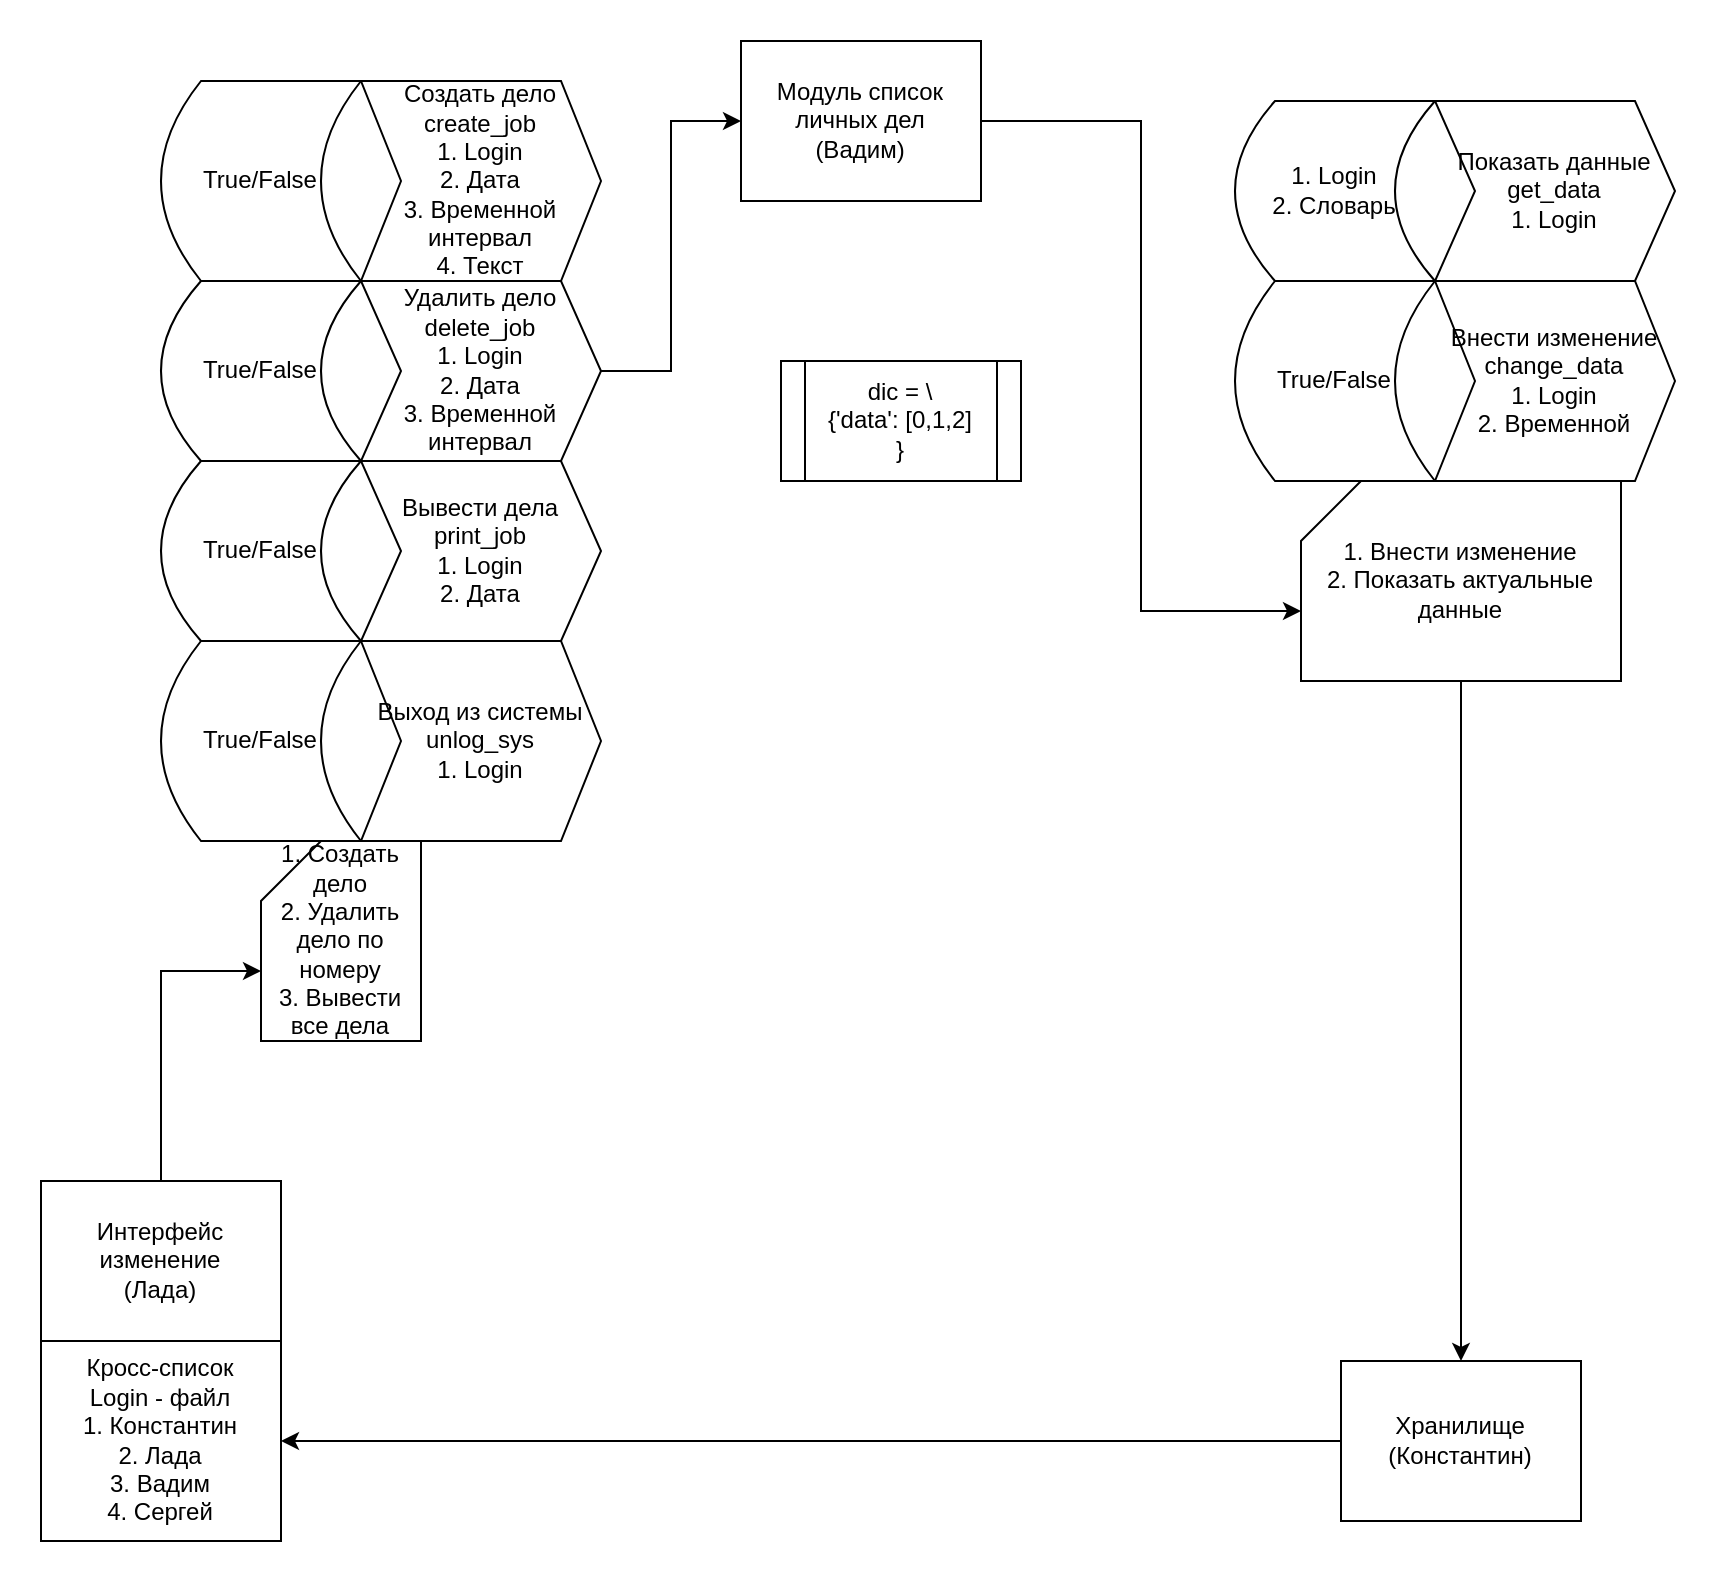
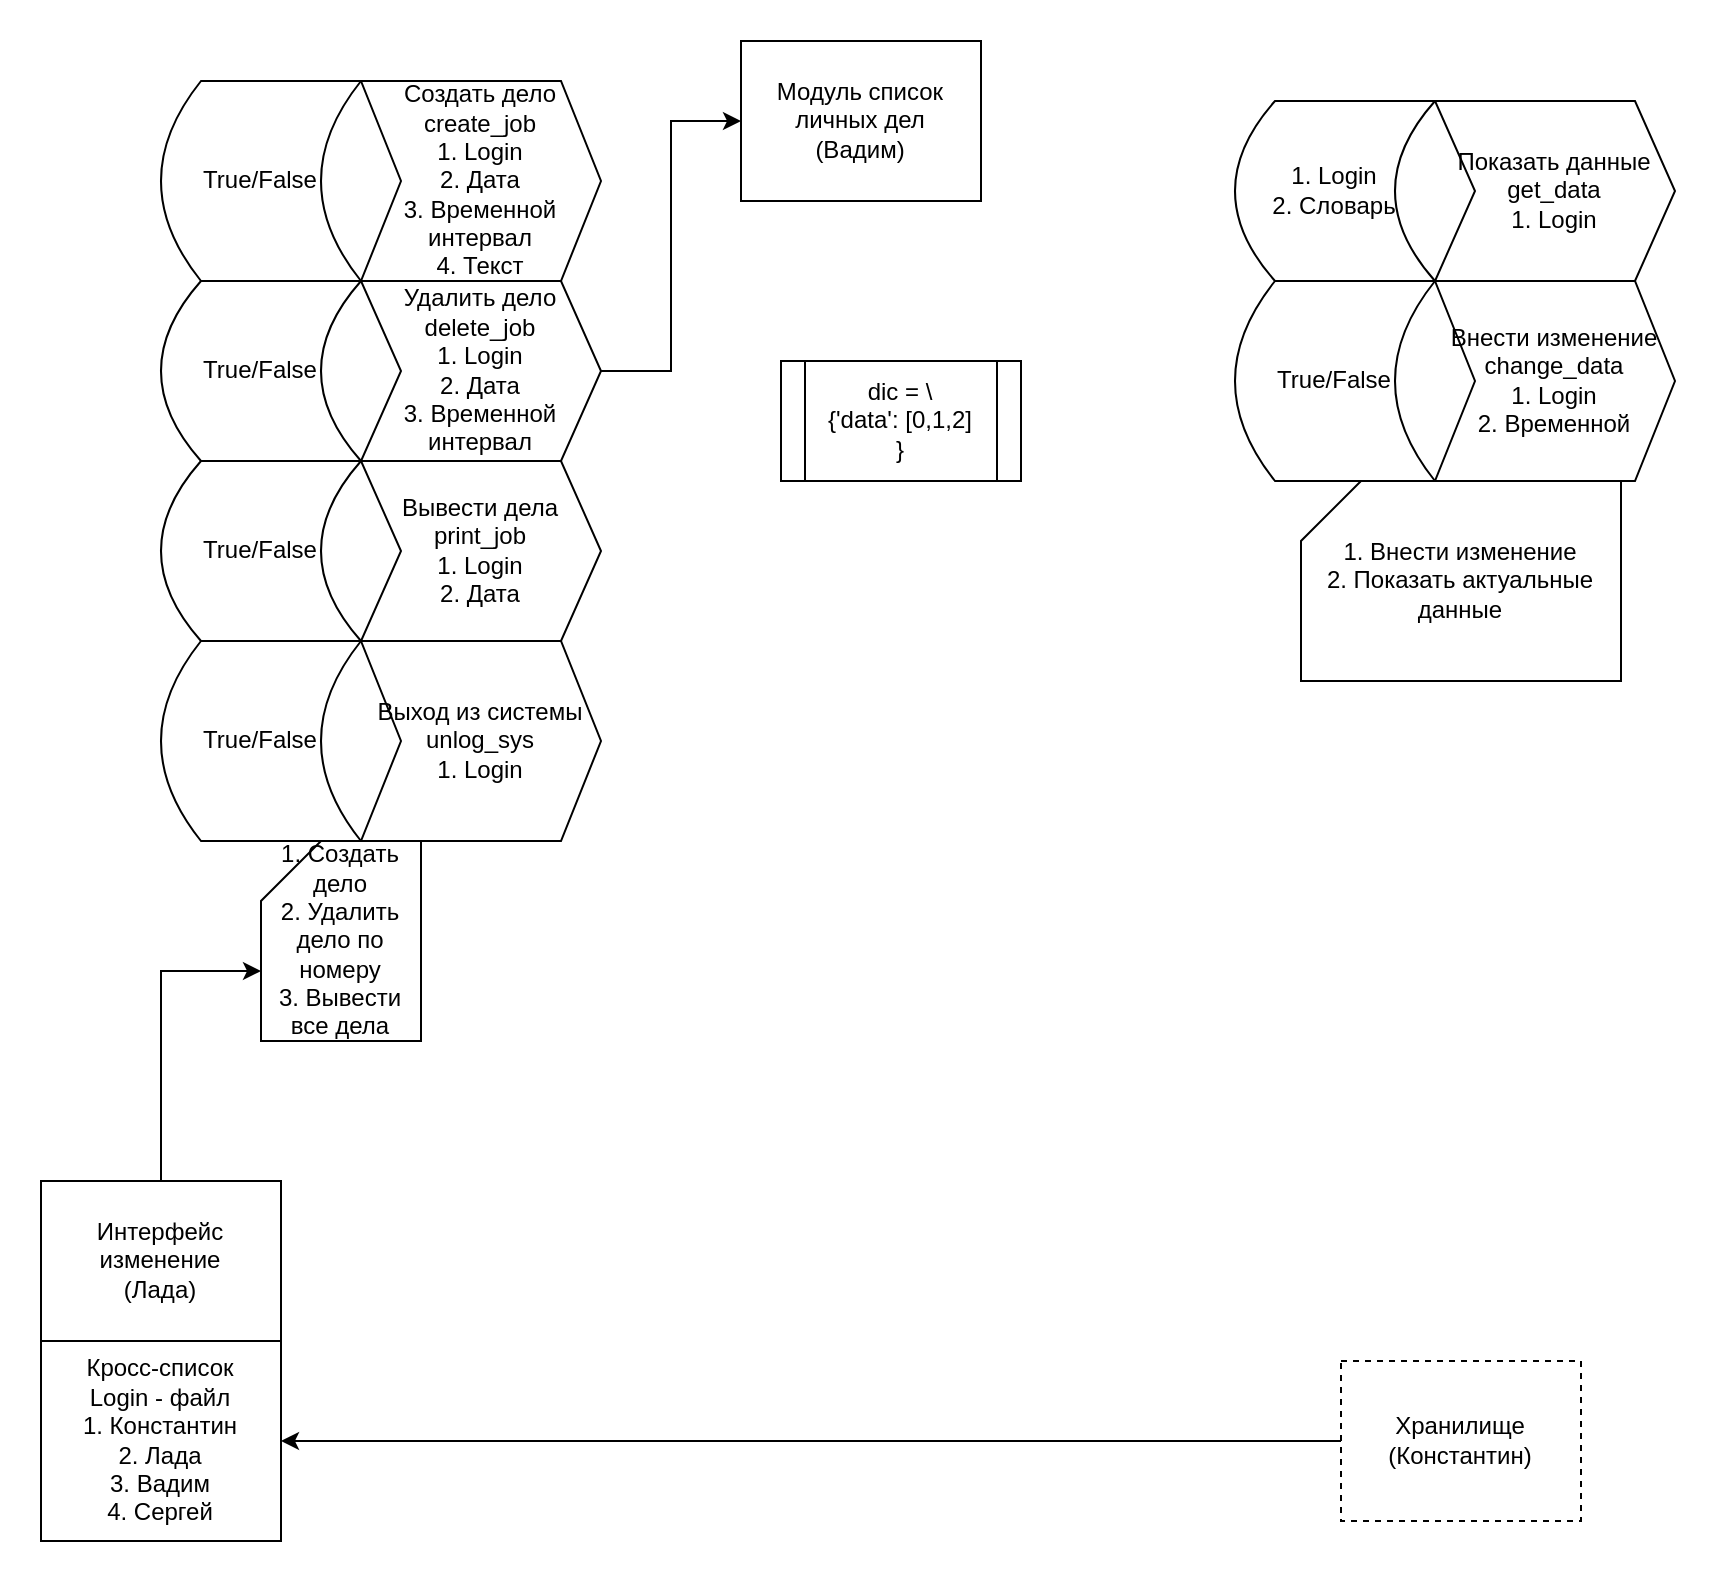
  <mxCell id="0" />
  <mxCell id="1" parent="0" />
  <mxCell id="2" style="edgeStyle=orthogonalEdgeStyle;rounded=0;orthogonalLoop=1;jettySize=auto;html=1;entryX=0;entryY=0;entryDx=0;entryDy=65;entryPerimeter=0;" edge="1" parent="1" source="3" target="8"><mxGeometry relative="1" as="geometry" /></mxCell>
  <mxCell id="3" value="Интерфейс изменение&lt;br&gt;(Лада)" style="rounded=0;whiteSpace=wrap;html=1;" vertex="1" parent="1"><mxGeometry x="20" y="590" width="120" height="80" as="geometry" /></mxCell>
  <mxCell id="4" style="edgeStyle=orthogonalEdgeStyle;rounded=0;orthogonalLoop=1;jettySize=auto;html=1;entryX=1;entryY=0.5;entryDx=0;entryDy=0;" edge="1" parent="1" source="5" target="11"><mxGeometry relative="1" as="geometry" /></mxCell>
- <mxCell id="5" value="Хранилище&lt;br&gt;(Константин)" style="rounded=0;whiteSpace=wrap;html=1;" vertex="1" parent="1"><mxGeometry x="670" y="680" width="120" height="80" as="geometry" /></mxCell>
- <mxCell id="6" style="edgeStyle=orthogonalEdgeStyle;rounded=0;orthogonalLoop=1;jettySize=auto;html=1;entryX=0;entryY=0;entryDx=0;entryDy=65;entryPerimeter=0;" edge="1" parent="1" source="7" target="10"><mxGeometry relative="1" as="geometry" /></mxCell>
+ <mxCell id="5" value="Хранилище&lt;br&gt;(Константин)" style="rounded=0;whiteSpace=wrap;html=1;dashed=1;" vertex="1" parent="1"><mxGeometry x="670" y="680" width="120" height="80" as="geometry" /></mxCell>
  <mxCell id="7" value="Модуль список личных дел&lt;br&gt;(Вадим)" style="rounded=0;whiteSpace=wrap;html=1;" vertex="1" parent="1"><mxGeometry x="370" width="120" height="80" as="geometry" y="20" /></mxCell>
  <mxCell id="8" value="1. Создать дело&lt;br&gt;2. Удалить дело по номеру&lt;br&gt;3. Вывести все дела" style="shape=card;whiteSpace=wrap;html=1;" vertex="1" parent="1"><mxGeometry x="130" y="420" width="80" height="100" as="geometry" /></mxCell>
- <mxCell id="9" style="edgeStyle=orthogonalEdgeStyle;rounded=0;orthogonalLoop=1;jettySize=auto;html=1;" edge="1" parent="1" source="10" target="5"><mxGeometry relative="1" as="geometry" /></mxCell>
  <mxCell id="10" value="1. Внести изменение&lt;br&gt;2. Показать актуальные данные" style="shape=card;whiteSpace=wrap;html=1;" vertex="1" parent="1"><mxGeometry x="650" y="240" width="160" height="100" as="geometry" /></mxCell>
  <mxCell id="11" value="Кросс-список&lt;br&gt;Login - файл&lt;br&gt;1. Константин&lt;br&gt;2. Лада&lt;br&gt;3. Вадим&lt;br&gt;4. Сергей" style="rounded=0;whiteSpace=wrap;html=1;" vertex="1" parent="1"><mxGeometry x="20" y="670" width="120" height="100" as="geometry" /></mxCell>
  <mxCell id="12" style="edgeStyle=orthogonalEdgeStyle;rounded=0;orthogonalLoop=1;jettySize=auto;html=1;entryX=0;entryY=0.5;entryDx=0;entryDy=0;" edge="1" parent="1" source="18" target="7"><mxGeometry relative="1" as="geometry" /></mxCell>
  <mxCell id="13" value="Внести изменение&lt;br&gt;change_data&lt;br&gt;1. Login&lt;br&gt;2. Временной" style="shape=step;perimeter=stepPerimeter;whiteSpace=wrap;html=1;fixedSize=1;" vertex="1" parent="1"><mxGeometry x="717" y="140" width="120" height="100" as="geometry" /></mxCell>
  <mxCell id="14" value="Показать данные&lt;br&gt;get_data&lt;br&gt;1. Login" style="shape=step;perimeter=stepPerimeter;whiteSpace=wrap;html=1;fixedSize=1;" vertex="1" parent="1"><mxGeometry x="717" y="50" width="120" height="90" as="geometry" /></mxCell>
  <mxCell id="15" value="1. Login&lt;br&gt;2. Словарь" style="shape=dataStorage;whiteSpace=wrap;html=1;fixedSize=1;" vertex="1" parent="1"><mxGeometry x="617" y="50" width="100" height="90" as="geometry" /></mxCell>
  <mxCell id="16" value="True/False" style="shape=dataStorage;whiteSpace=wrap;html=1;fixedSize=1;" vertex="1" parent="1"><mxGeometry x="617" y="140" width="100" height="100" as="geometry" /></mxCell>
  <mxCell id="17" value="Создать дело&lt;br&gt;create_job&lt;br&gt;1. Login&lt;br&gt;2. Дата&lt;br&gt;3. Временной интервал&lt;br&gt;4. Текст" style="shape=step;perimeter=stepPerimeter;whiteSpace=wrap;html=1;fixedSize=1;" vertex="1" parent="1"><mxGeometry x="180" y="40" width="120" height="100" as="geometry" /></mxCell>
  <mxCell id="18" value="Удалить дело&lt;br&gt;delete_job&lt;br&gt;1. Login&lt;br&gt;2. Дата&lt;br&gt;3. Временной интервал" style="shape=step;perimeter=stepPerimeter;whiteSpace=wrap;html=1;fixedSize=1;" vertex="1" parent="1"><mxGeometry x="180" y="140" width="120" height="90" as="geometry" /></mxCell>
  <mxCell id="19" value="Вывести дела&lt;br&gt;print_job&lt;br&gt;1. Login&lt;br&gt;2. Дата" style="shape=step;perimeter=stepPerimeter;whiteSpace=wrap;html=1;fixedSize=1;" vertex="1" parent="1"><mxGeometry x="180" y="230" width="120" height="90" as="geometry" /></mxCell>
  <mxCell id="20" value="Выход из системы&lt;br&gt;unlog_sys&lt;br&gt;1. Login" style="shape=step;perimeter=stepPerimeter;whiteSpace=wrap;html=1;fixedSize=1;" vertex="1" parent="1"><mxGeometry x="180" y="320" width="120" height="100" as="geometry" /></mxCell>
  <mxCell id="21" value="True/False" style="shape=dataStorage;whiteSpace=wrap;html=1;fixedSize=1;" vertex="1" parent="1"><mxGeometry x="80" y="40" width="100" height="100" as="geometry" /></mxCell>
  <mxCell id="22" value="True/False" style="shape=dataStorage;whiteSpace=wrap;html=1;fixedSize=1;" vertex="1" parent="1"><mxGeometry x="80" y="140" width="100" height="90" as="geometry" /></mxCell>
  <mxCell id="23" value="True/False" style="shape=dataStorage;whiteSpace=wrap;html=1;fixedSize=1;" vertex="1" parent="1"><mxGeometry x="80" y="230" width="100" height="90" as="geometry" /></mxCell>
  <mxCell id="24" value="True/False" style="shape=dataStorage;whiteSpace=wrap;html=1;fixedSize=1;" vertex="1" parent="1"><mxGeometry x="80" y="320" width="100" height="100" as="geometry" /></mxCell>
  <mxCell id="25" value="dic = \&lt;br&gt;{'data': [0,1,2]&lt;br&gt;}" style="shape=process;whiteSpace=wrap;html=1;backgroundOutline=1;" vertex="1" parent="1"><mxGeometry x="390" y="180" width="120" height="60" as="geometry" /></mxCell>
